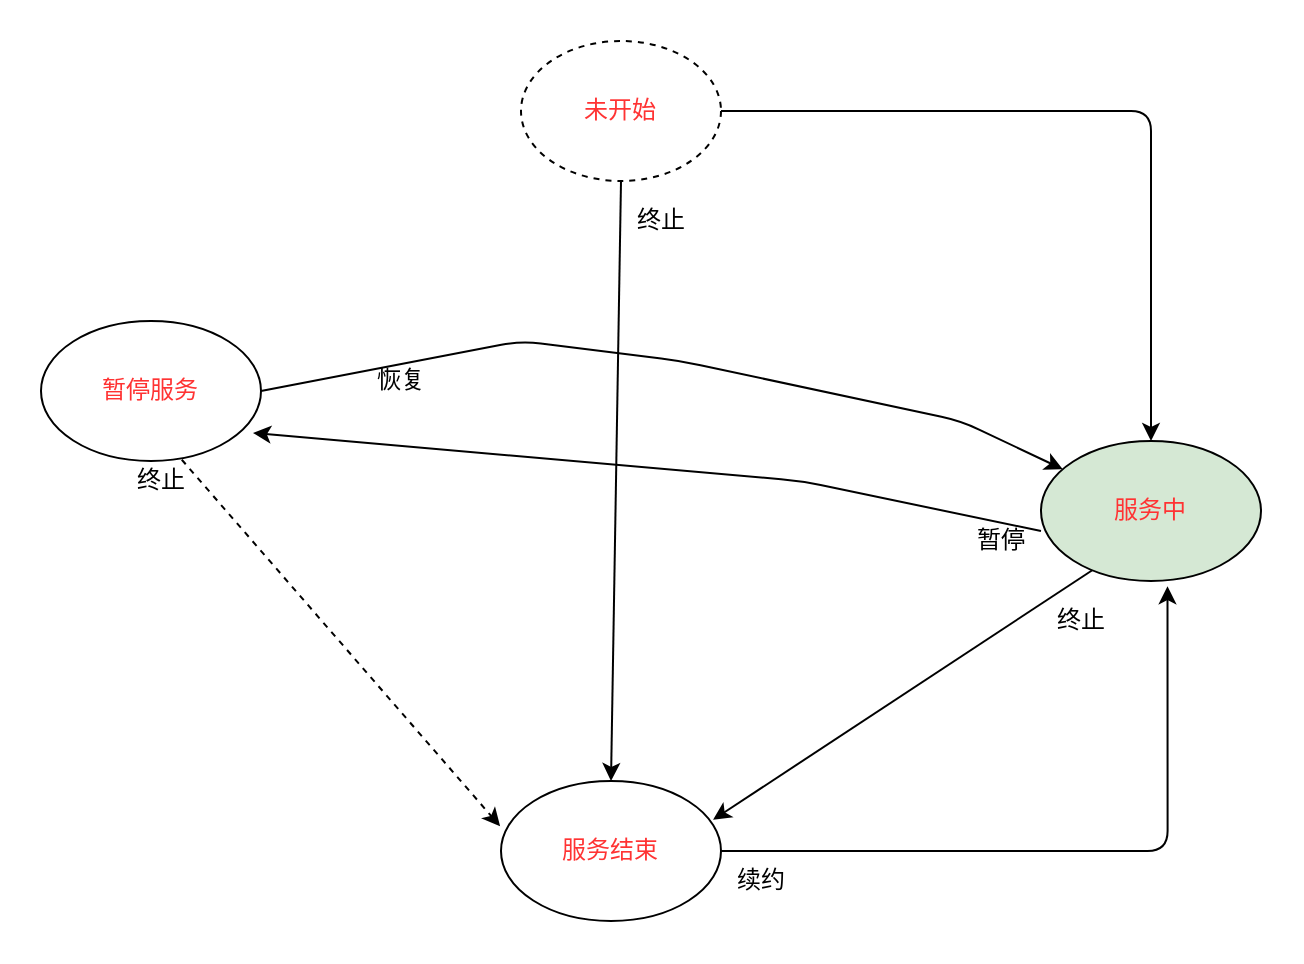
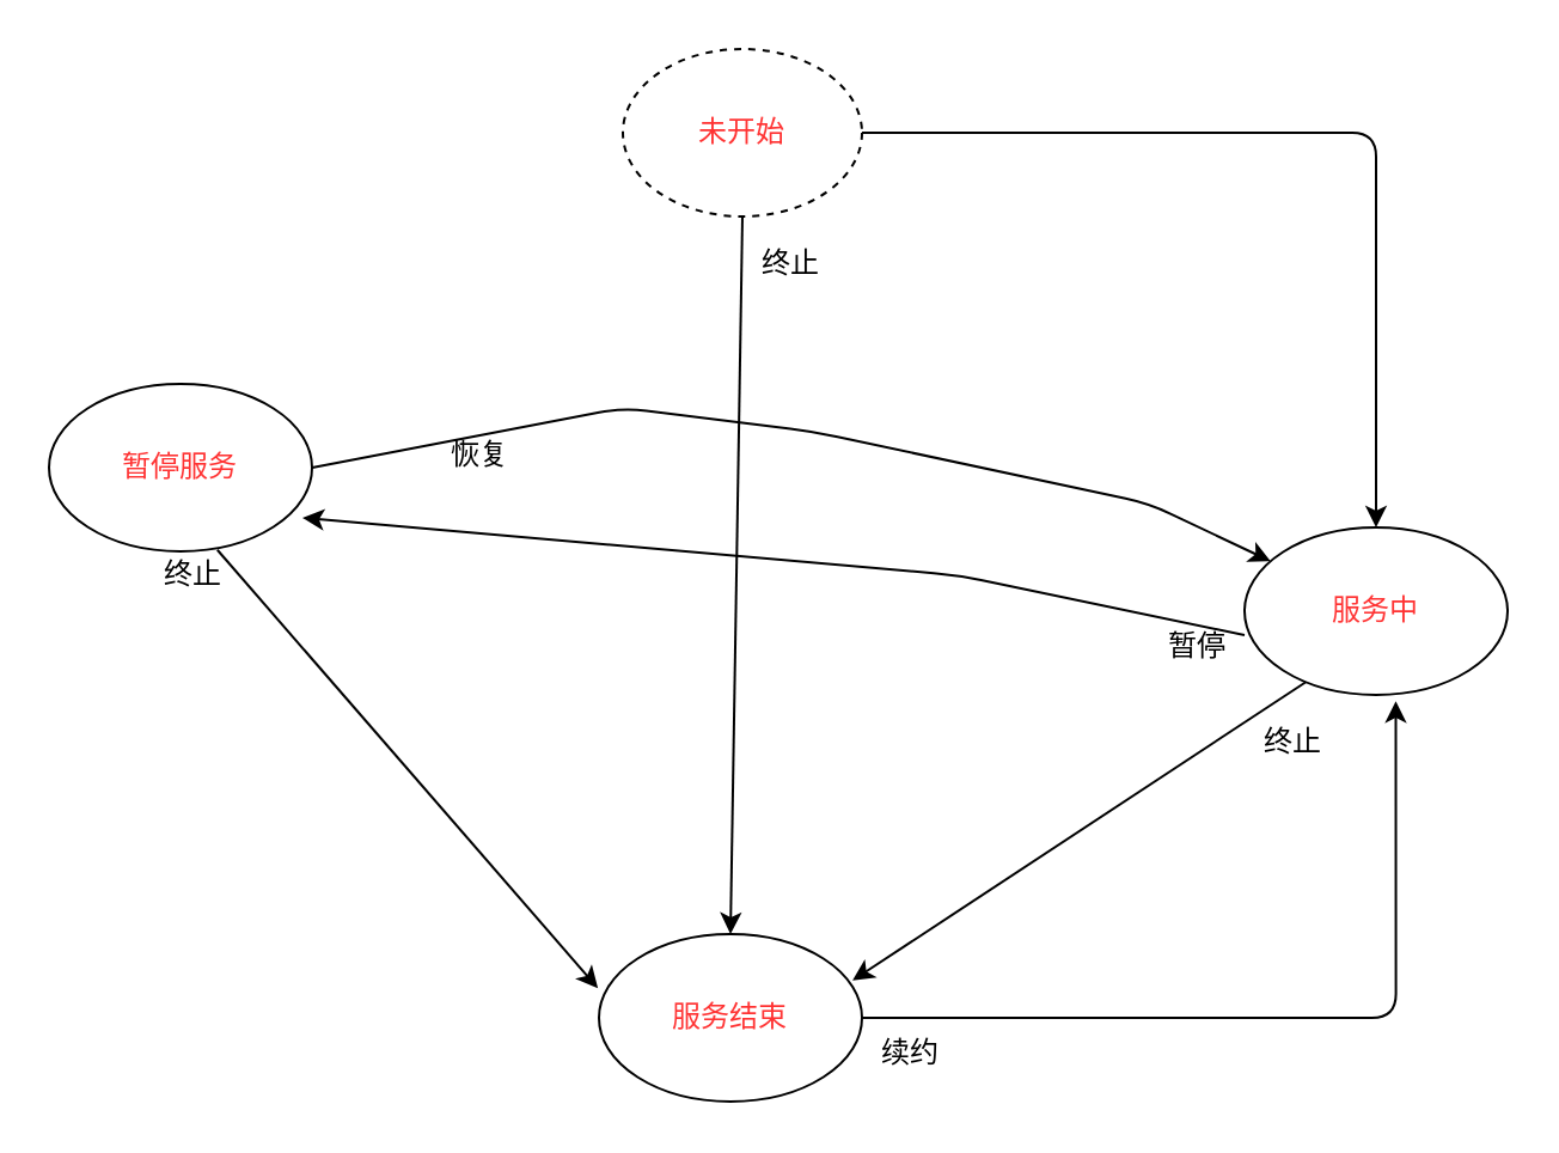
  <mxCell id="0" />
  <mxCell id="1" parent="0" />
  <mxCell id="2" value="&lt;font color=&quot;#ff3333&quot;&gt;未开始&lt;/font&gt;" style="ellipse;whiteSpace=wrap;html=1;dashed=1;" vertex="1" parent="1"><mxGeometry x="260" y="20" width="100" height="70" as="geometry" /></mxCell>
  <mxCell id="3" value="&lt;font color=&quot;#ff3333&quot;&gt;服务结束&lt;/font&gt;" style="ellipse;whiteSpace=wrap;html=1;" vertex="1" parent="1"><mxGeometry x="250" y="390" width="110" height="70" as="geometry" /></mxCell>
  <mxCell id="4" value="&lt;font color=&quot;#ff3333&quot;&gt;暂停服务&lt;/font&gt;" style="ellipse;whiteSpace=wrap;html=1;" vertex="1" parent="1"><mxGeometry x="20" y="160" width="110" height="70" as="geometry" /></mxCell>
- <mxCell id="5" value="&lt;font color=&quot;#ff3333&quot;&gt;服务中&lt;/font&gt;" style="ellipse;whiteSpace=wrap;html=1;fillColor=#d5e8d4;" vertex="1" parent="1"><mxGeometry x="520" y="220" width="110" height="70" as="geometry" /></mxCell>
+ <mxCell id="5" value="&lt;font color=&quot;#ff3333&quot;&gt;服务中&lt;/font&gt;" style="ellipse;whiteSpace=wrap;html=1;" vertex="1" parent="1"><mxGeometry x="520" y="220" width="110" height="70" as="geometry" /></mxCell>
  <mxCell id="6" value="" style="endArrow=classic;html=1;exitX=0.5;exitY=1;exitDx=0;exitDy=0;entryX=0.5;entryY=0;entryDx=0;entryDy=0;" edge="1" parent="1" source="2" target="3"><mxGeometry width="50" height="50" relative="1" as="geometry"><mxPoint x="350" y="300" as="sourcePoint" /><mxPoint x="400" y="250" as="targetPoint" /></mxGeometry></mxCell>
- <mxCell id="7" value="" style="endArrow=classic;html=1;exitX=0.64;exitY=0.991;exitDx=0;exitDy=0;exitPerimeter=0;entryX=-0.004;entryY=0.323;entryDx=0;entryDy=0;entryPerimeter=0;dashed=1;" edge="1" parent="1" source="4" target="3"><mxGeometry width="50" height="50" relative="1" as="geometry"><mxPoint x="350" y="300" as="sourcePoint" /><mxPoint x="400" y="250" as="targetPoint" /></mxGeometry></mxCell>
+ <mxCell id="7" value="" style="endArrow=classic;html=1;exitX=0.64;exitY=0.991;exitDx=0;exitDy=0;exitPerimeter=0;entryX=-0.004;entryY=0.323;entryDx=0;entryDy=0;entryPerimeter=0;" edge="1" parent="1" source="4" target="3"><mxGeometry width="50" height="50" relative="1" as="geometry"><mxPoint x="350" y="300" as="sourcePoint" /><mxPoint x="400" y="250" as="targetPoint" /></mxGeometry></mxCell>
  <mxCell id="8" value="" style="endArrow=classic;html=1;exitX=0.233;exitY=0.923;exitDx=0;exitDy=0;exitPerimeter=0;entryX=0.964;entryY=0.277;entryDx=0;entryDy=0;entryPerimeter=0;" edge="1" parent="1" source="5" target="3"><mxGeometry width="50" height="50" relative="1" as="geometry"><mxPoint x="350" y="300" as="sourcePoint" /><mxPoint x="400" y="250" as="targetPoint" /></mxGeometry></mxCell>
  <mxCell id="9" value="" style="edgeStyle=segmentEdgeStyle;endArrow=classic;html=1;entryX=0.5;entryY=0;entryDx=0;entryDy=0;" edge="1" parent="1" source="2" target="5"><mxGeometry width="50" height="50" relative="1" as="geometry"><mxPoint x="350" y="300" as="sourcePoint" /><mxPoint x="400" y="250" as="targetPoint" /></mxGeometry></mxCell>
  <mxCell id="10" value="" style="edgeStyle=segmentEdgeStyle;endArrow=classic;html=1;exitX=1;exitY=0.5;exitDx=0;exitDy=0;entryX=0.575;entryY=1.037;entryDx=0;entryDy=0;entryPerimeter=0;" edge="1" parent="1" source="3" target="5"><mxGeometry width="50" height="50" relative="1" as="geometry"><mxPoint x="460" y="460" as="sourcePoint" /><mxPoint x="510" y="410" as="targetPoint" /></mxGeometry></mxCell>
  <mxCell id="11" value="" style="endArrow=classic;html=1;exitX=1;exitY=0.5;exitDx=0;exitDy=0;" edge="1" parent="1" source="4" target="5"><mxGeometry width="50" height="50" relative="1" as="geometry"><mxPoint x="350" y="300" as="sourcePoint" /><mxPoint x="400" y="250" as="targetPoint" /><Array as="points"><mxPoint x="260" y="170" /><mxPoint x="340" y="180" /><mxPoint x="480" y="210" /></Array></mxGeometry></mxCell>
  <mxCell id="12" value="终止" style="text;html=1;align=center;verticalAlign=middle;resizable=0;points=[];autosize=1;" vertex="1" parent="1"><mxGeometry x="310" y="100" width="40" height="20" as="geometry" /></mxCell>
  <mxCell id="13" value="终止" style="text;html=1;align=center;verticalAlign=middle;resizable=0;points=[];autosize=1;" vertex="1" parent="1"><mxGeometry x="520" y="300" width="40" height="20" as="geometry" /></mxCell>
  <mxCell id="14" value="终止&lt;br&gt;" style="text;html=1;align=center;verticalAlign=middle;resizable=0;points=[];autosize=1;" vertex="1" parent="1"><mxGeometry x="60" y="230" width="40" height="20" as="geometry" /></mxCell>
  <mxCell id="15" value="续约&lt;br&gt;" style="text;html=1;align=center;verticalAlign=middle;resizable=0;points=[];autosize=1;" vertex="1" parent="1"><mxGeometry x="360" y="430" width="40" height="20" as="geometry" /></mxCell>
  <mxCell id="16" value="恢复" style="text;html=1;align=center;verticalAlign=middle;resizable=0;points=[];autosize=1;" vertex="1" parent="1"><mxGeometry x="180" y="180" width="40" height="20" as="geometry" /></mxCell>
  <mxCell id="17" value="" style="endArrow=classic;html=1;" edge="1" parent="1"><mxGeometry width="50" height="50" relative="1" as="geometry"><mxPoint x="520" y="265" as="sourcePoint" /><mxPoint x="126" y="216" as="targetPoint" /><Array as="points"><mxPoint x="400" y="240" /></Array></mxGeometry></mxCell>
  <mxCell id="18" value="暂停" style="text;html=1;align=center;verticalAlign=middle;resizable=0;points=[];autosize=1;" vertex="1" parent="1"><mxGeometry x="480" y="260" width="40" height="20" as="geometry" /></mxCell>
